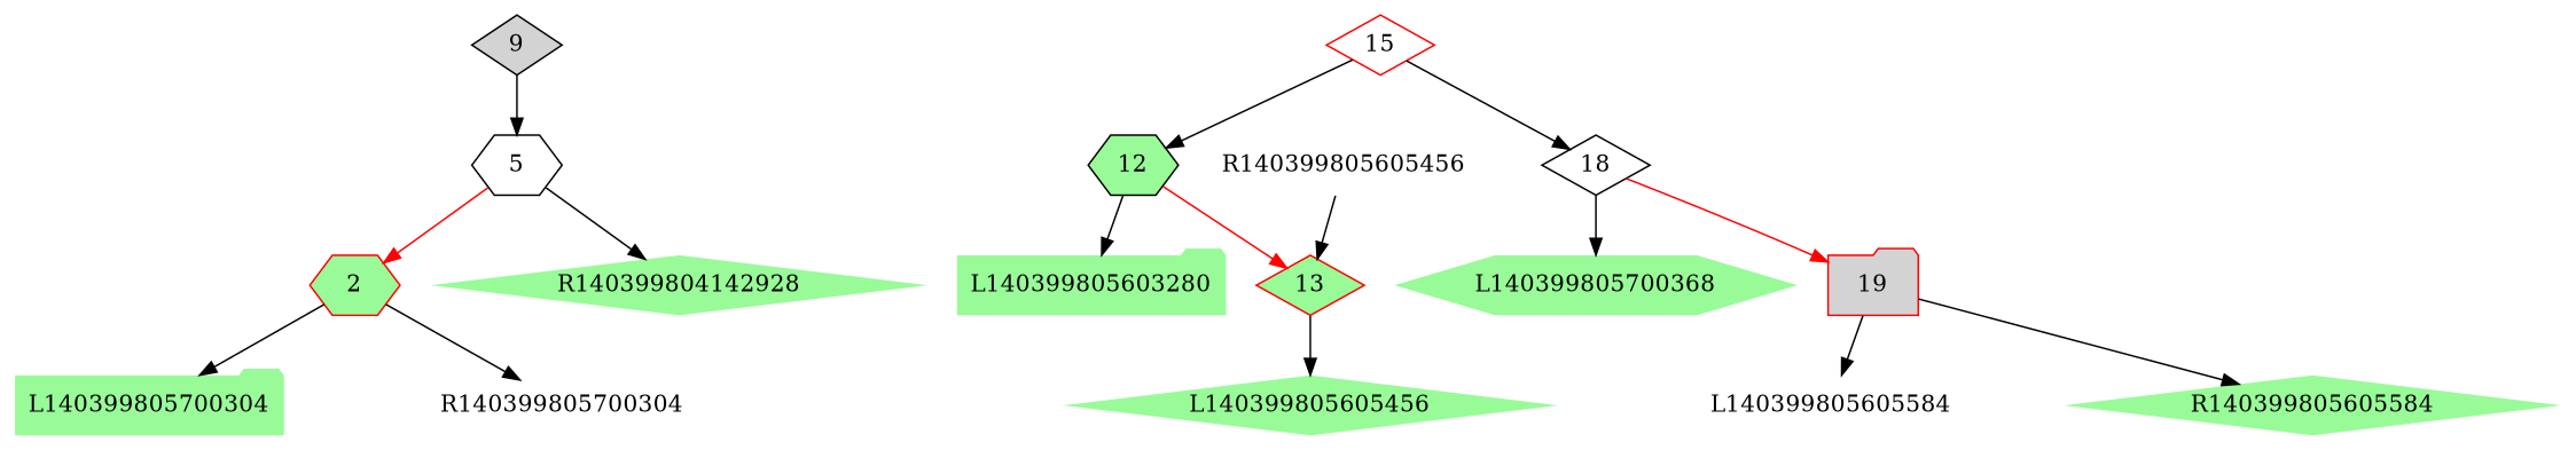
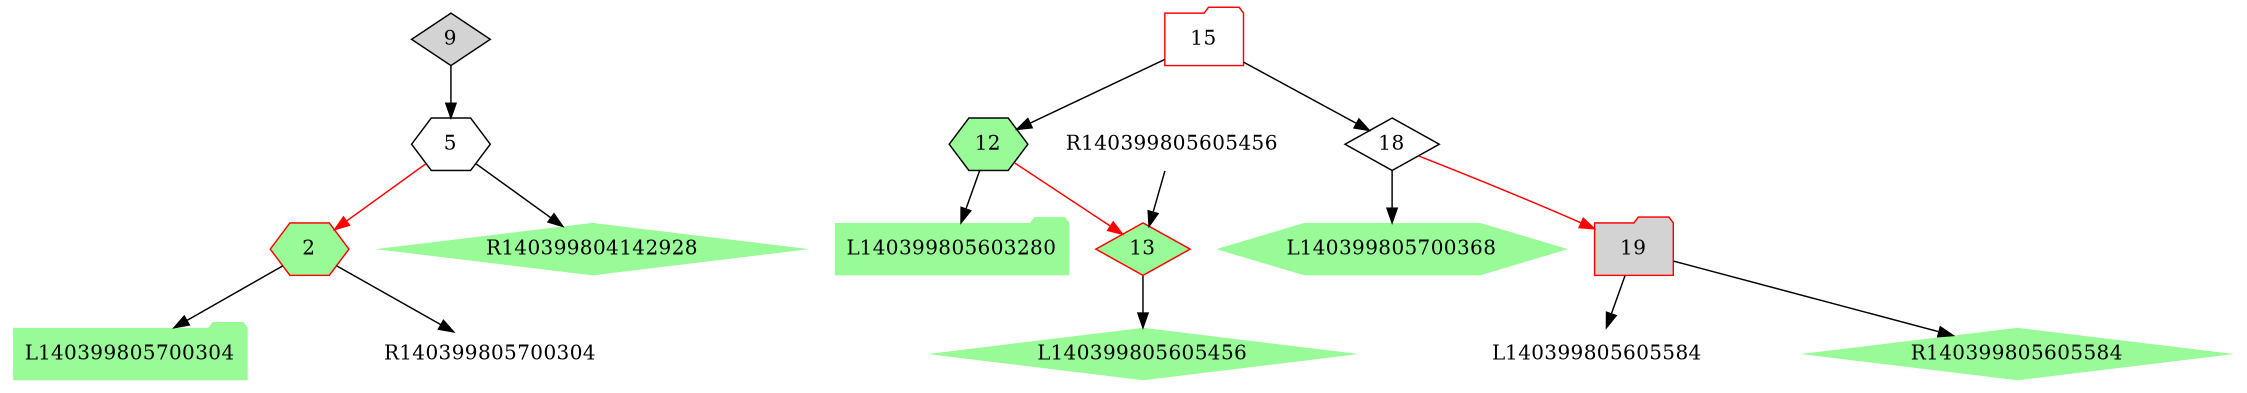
  digraph {
    node [fillcolor=palegreen shape=diamond style=filled color=none]
    n1 [fillcolor=lightgrey label=9 color=""]
    n2 [fillcolor=white label=5 shape=hexagon color=""]
    n3 [color=red label=2 shape=hexagon]
    R140399804142928
-   n5 [color=red fillcolor=white label=15]
+   n5 [color=red fillcolor=white label=15 shape=folder]
    n6 [label=12 shape=hexagon color=""]
    n7 [fillcolor=white label=18 color=""]
    L140399805700304 [shape=folder]
    R140399805700304 [fillcolor=white]
    L140399805603280 [shape=folder]
    n11 [color=red label=13]
    L140399805700368 [shape=hexagon]
    n13 [color=red fillcolor=lightgrey label=19 shape=folder]
    L140399805605456
    R140399805605456 [fillcolor=white shape=folder]
    L140399805605584 [fillcolor=white shape=hexagon]
    R140399805605584
    n1 -> n2
    n2 -> n3 [color=red]
    n2 -> R140399804142928
    n3 -> L140399805700304
    n3 -> R140399805700304
    n5 -> n6
    n5 -> n7
    n6 -> L140399805603280
    n6 -> n11 [color=red]
    n7 -> L140399805700368
    n7 -> n13 [color=red]
    n11 -> L140399805605456
    n13 -> L140399805605584
    n13 -> R140399805605584
    R140399805605456 -> n11
  }
